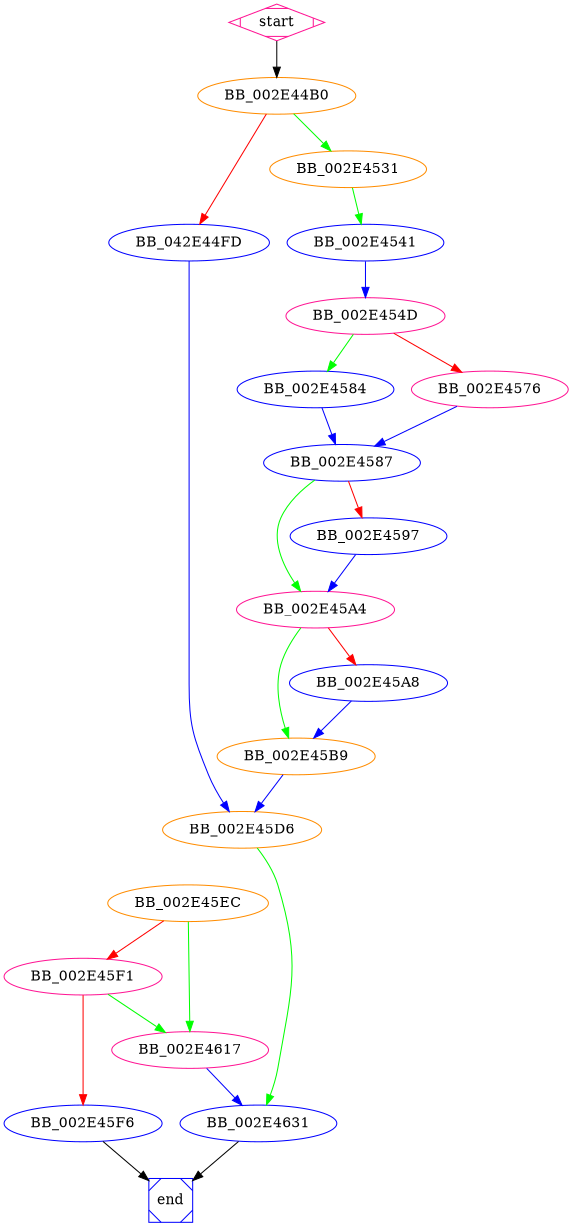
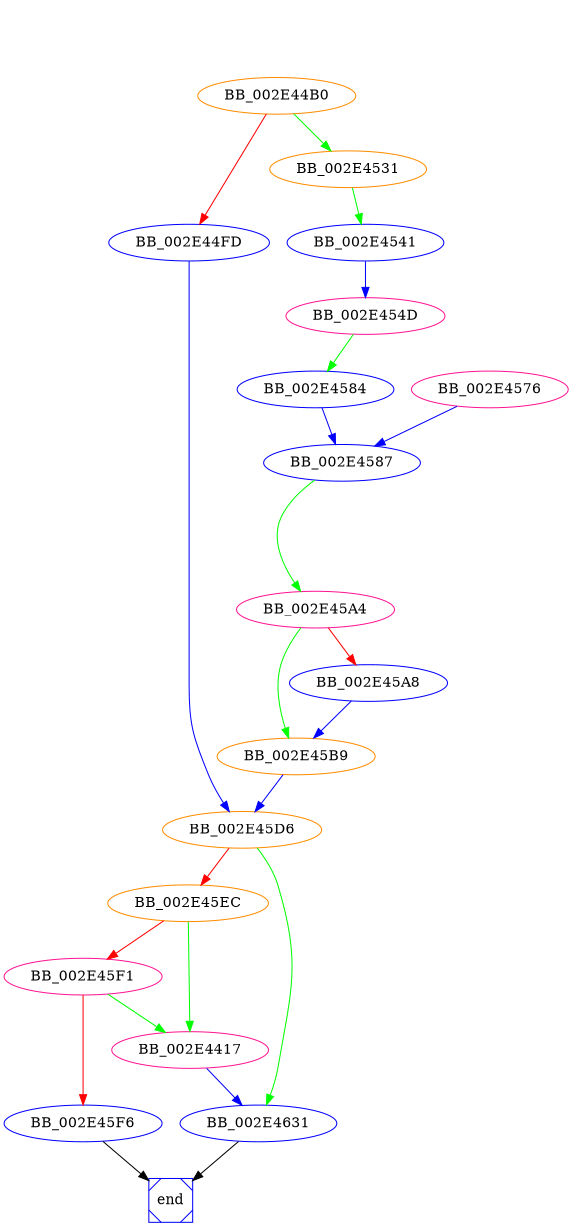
  digraph {
    node [color=blue]
    edge [color=green]
-   start [color=deeppink shape=Mdiamond]
    BB_002E44B0 [color=darkorange]
-   BB_002E44FD [label=BB_042E44FD]
+   BB_002E44FD
    BB_002E4531 [color=darkorange]
    BB_002E45D6 [color=darkorange]
    BB_002E4541
    BB_002E45EC [color=darkorange]
    BB_002E4631
    BB_002E454D [color=deeppink]
    BB_002E45F1 [color=deeppink]
-   BB_002E4617 [color=deeppink]
+   BB_002E4617 [color=deeppink label=BB_002E4417]
    end [shape=Msquare]
    BB_002E4576 [color=deeppink]
    BB_002E4584
    BB_002E4587
-   BB_002E4597
    BB_002E45A4 [color=deeppink]
    BB_002E45A8
    BB_002E45B9 [color=darkorange]
    BB_002E45F6
-   start -> BB_002E44B0 [color=""]
    BB_002E44B0 -> BB_002E44FD [color=red]
    BB_002E44B0 -> BB_002E4531
    BB_002E44FD -> BB_002E45D6 [color=blue]
    BB_002E4531 -> BB_002E4541
+   BB_002E45D6 -> BB_002E45EC [color=red]
    BB_002E45D6 -> BB_002E4631
    BB_002E4541 -> BB_002E454D [color=blue]
    BB_002E45EC -> BB_002E45F1 [color=red]
    BB_002E45EC -> BB_002E4617
    BB_002E4631 -> end [color=""]
-   BB_002E454D -> BB_002E4576 [color=red]
    BB_002E454D -> BB_002E4584
    BB_002E45F1 -> BB_002E4617
    BB_002E45F1 -> BB_002E45F6 [color=red]
    BB_002E4617 -> BB_002E4631 [color=blue]
    BB_002E4576 -> BB_002E4587 [color=blue]
    BB_002E4584 -> BB_002E4587 [color=blue]
-   BB_002E4587 -> BB_002E4597 [color=red]
    BB_002E4587 -> BB_002E45A4
-   BB_002E4597 -> BB_002E45A4 [color=blue]
    BB_002E45A4 -> BB_002E45A8 [color=red]
    BB_002E45A4 -> BB_002E45B9
    BB_002E45A8 -> BB_002E45B9 [color=blue]
    BB_002E45B9 -> BB_002E45D6 [color=blue]
    BB_002E45F6 -> end [color=""]
  }
